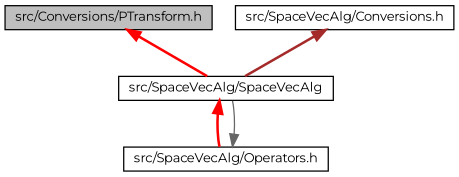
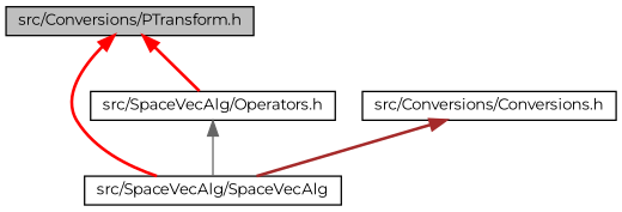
  digraph {
    fontname=Montserrat
    node [color=black fillcolor=white fontname=Montserrat fontsize=10 shape=record style=filled]
    edge [color=red dir=back fontname=Montserrat fontsize=10 labelfontname=Helvetica labelfontsize=10 style=bold]
    n1 [fillcolor=grey75 fontcolor=black height=0.2 label="src/Conversions/PTransform.h" width=0.4]
    n2 [height=0.2 label="src/SpaceVecAlg/SpaceVecAlg" width=0.4]
    n3 [height=0.2 label="src/SpaceVecAlg/Operators.h" width=0.4]
-   n4 [height=0.2 label="src/SpaceVecAlg/Conversions.h" width=0.4]
+   n4 [height=0.2 label="src/Conversions/Conversions.h" width=0.4]
    n1 -> n2
-   n2 -> n3
+   n1 -> n3
    n3 -> n2 [color=gray40 style=solid]
    n4 -> n2 [color=brown]
  }
